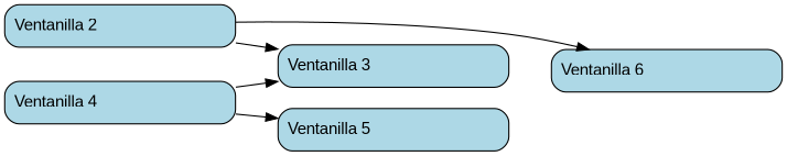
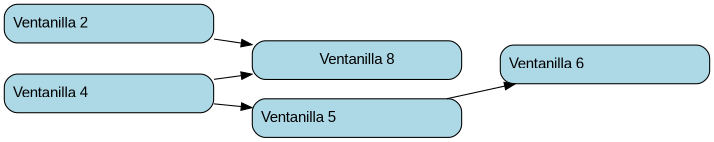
  digraph {
    rankdir=LR
    node [fillcolor=lightblue fontname=Arial shape=box style="rounded,filled"]
    n1 [label="Ventanilla 2                             "]
-   n2 [label="Ventanilla 3                             "]
+   n2 [label="Ventanilla 8"]
    n3 [label="Ventanilla 4                             "]
    n4 [label="Ventanilla 5                             "]
    n5 [label="Ventanilla 6                             "]
    n1 -> n2
    n3 -> n2
    n3 -> n4
-   n1 -> n5
+   n4 -> n5
  }
